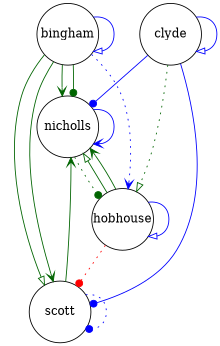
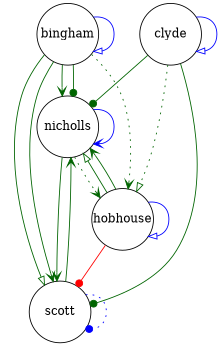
  digraph {
    node [fillcolor=white fixedsize=true shape=circle style=filled]
    edge [arrowhead=vee color=darkgreen penwidth=1 style=solid]
    bingham [height=1 width=1]
    nicholls [height=1 width=1]
    scott [height=1 width=1]
    hobhouse [height=1 width=1]
    clyde [height=1 width=1]
    bingham -> bingham [arrowhead=onormal color=blue]
    bingham -> nicholls [style=bold]
    bingham -> nicholls [arrowhead=dot style=bold]
    bingham -> scott [arrowhead=onormal]
    bingham -> scott
-   bingham -> hobhouse [color=blue style=dotted]
+   bingham -> hobhouse [style=dotted]
    nicholls -> nicholls [color=blue style=bold]
-   nicholls -> hobhouse [arrowhead=dot style=dotted]
+   nicholls -> scott [style=bold]
+   nicholls -> hobhouse [style=dotted]
    scott -> nicholls [style=bold]
    scott -> scott [arrowhead=dot color=blue style=dotted]
    hobhouse -> nicholls [arrowhead=onormal style=bold]
    hobhouse -> nicholls
-   hobhouse -> scott [arrowhead=dot color=red style=dotted]
+   hobhouse -> scott [arrowhead=dot color=red]
    hobhouse -> hobhouse [arrowhead=onormal color=blue]
-   clyde -> nicholls [arrowhead=dot color=blue]
-   clyde -> scott [arrowhead=dot color=blue style=bold]
+   clyde -> nicholls [arrowhead=dot]
+   clyde -> scott [arrowhead=dot style=bold]
    clyde -> hobhouse [arrowhead=onormal style=dotted]
    clyde -> clyde [arrowhead=onormal color=blue]
  }
